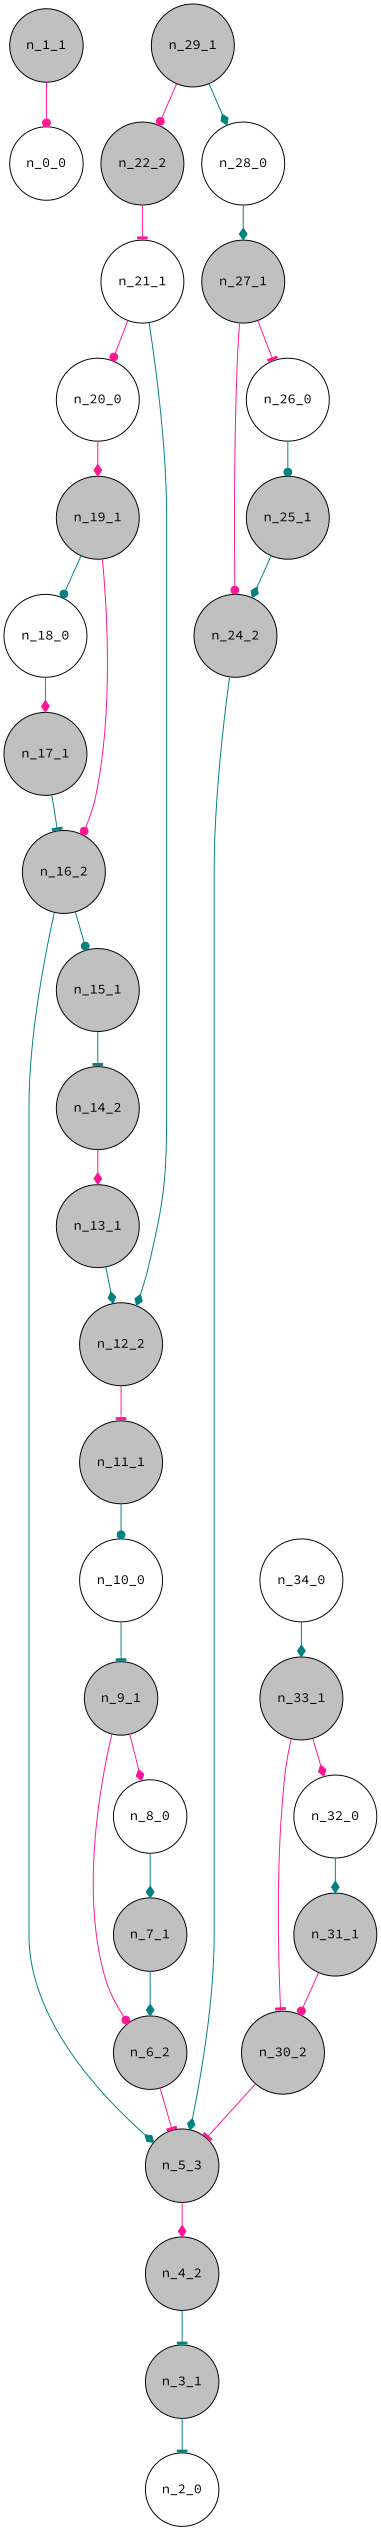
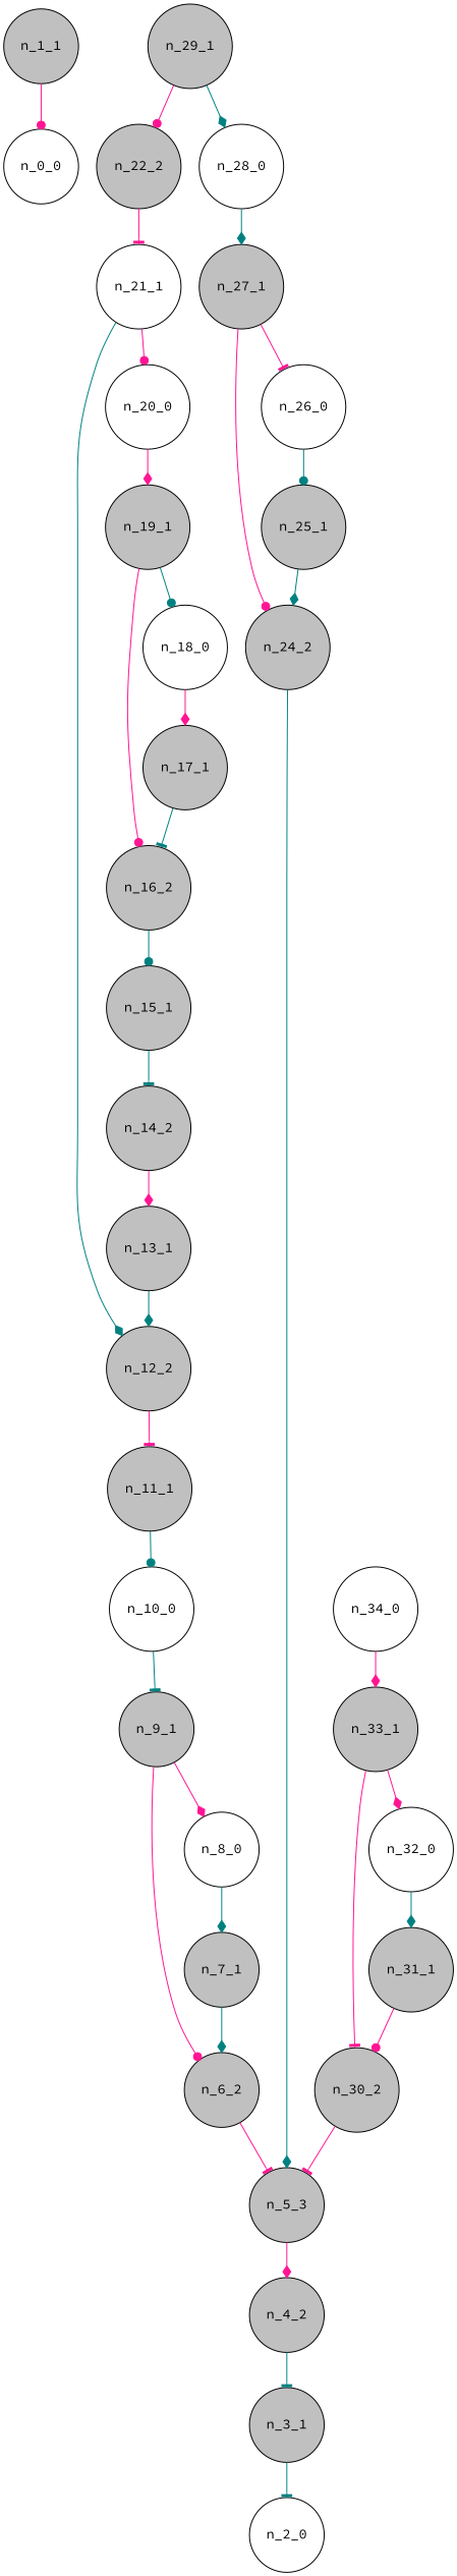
  digraph {
    fontname="Source Code Pro"
    splines=true
    node [fillcolor=grey fontname="Source Code Pro" shape=circle style=filled]
    edge [arrowhead=diamond color=teal fontname="Source Code Pro"]
    n_0_0 [fillcolor=white]
    n_1_1
    n_2_0 [fillcolor=white]
    n_3_1
    n_4_2
    n_5_3
    n_6_2
    n_7_1
    n_8_0 [fillcolor=white]
    n_9_1
    n_10_0 [fillcolor=white]
    n_11_1
    n_12_2
    n_13_1
    n_14_2
    n_15_1
    n_16_2
    n_17_1
    n_18_0 [fillcolor=white]
    n_19_1
    n_20_0 [fillcolor=white]
    n_21_1 [fillcolor=white]
    n_22_2
    n_24_2
    n_25_1
    n_26_0 [fillcolor=white]
    n_27_1
    n_28_0 [fillcolor=white]
    n_29_1
    n_30_2
    n_31_1
    n_32_0 [fillcolor=white]
    n_33_1
    n_34_0 [fillcolor=white]
    n_1_1 -> n_0_0 [arrowhead=dot color=deeppink]
    n_3_1 -> n_2_0 [arrowhead=tee]
    n_4_2 -> n_3_1 [arrowhead=tee]
    n_5_3 -> n_4_2 [color=deeppink]
    n_6_2 -> n_5_3 [arrowhead=tee color=deeppink]
    n_7_1 -> n_6_2
    n_8_0 -> n_7_1
    n_9_1 -> n_6_2 [arrowhead=dot color=deeppink]
    n_9_1 -> n_8_0 [color=deeppink]
    n_10_0 -> n_9_1 [arrowhead=tee]
    n_11_1 -> n_10_0 [arrowhead=dot]
    n_12_2 -> n_11_1 [arrowhead=tee color=deeppink]
    n_13_1 -> n_12_2
    n_14_2 -> n_13_1 [color=deeppink]
    n_15_1 -> n_14_2 [arrowhead=tee]
-   n_16_2 -> n_5_3
    n_16_2 -> n_15_1 [arrowhead=dot]
    n_17_1 -> n_16_2 [arrowhead=tee]
    n_18_0 -> n_17_1 [color=deeppink]
    n_19_1 -> n_16_2 [arrowhead=dot color=deeppink]
    n_19_1 -> n_18_0 [arrowhead=dot]
    n_20_0 -> n_19_1 [color=deeppink]
    n_21_1 -> n_12_2
    n_21_1 -> n_20_0 [arrowhead=dot color=deeppink]
    n_22_2 -> n_21_1 [arrowhead=tee color=deeppink]
    n_24_2 -> n_5_3
    n_25_1 -> n_24_2
    n_26_0 -> n_25_1 [arrowhead=dot]
    n_27_1 -> n_24_2 [arrowhead=dot color=deeppink]
    n_27_1 -> n_26_0 [arrowhead=tee color=deeppink]
    n_28_0 -> n_27_1
    n_29_1 -> n_22_2 [arrowhead=dot color=deeppink]
    n_29_1 -> n_28_0
    n_30_2 -> n_5_3 [arrowhead=tee color=deeppink]
    n_31_1 -> n_30_2 [arrowhead=dot color=deeppink]
    n_32_0 -> n_31_1
    n_33_1 -> n_30_2 [arrowhead=tee color=deeppink]
    n_33_1 -> n_32_0 [color=deeppink]
-   n_34_0 -> n_33_1
+   n_34_0 -> n_33_1 [color=deeppink]
  }
